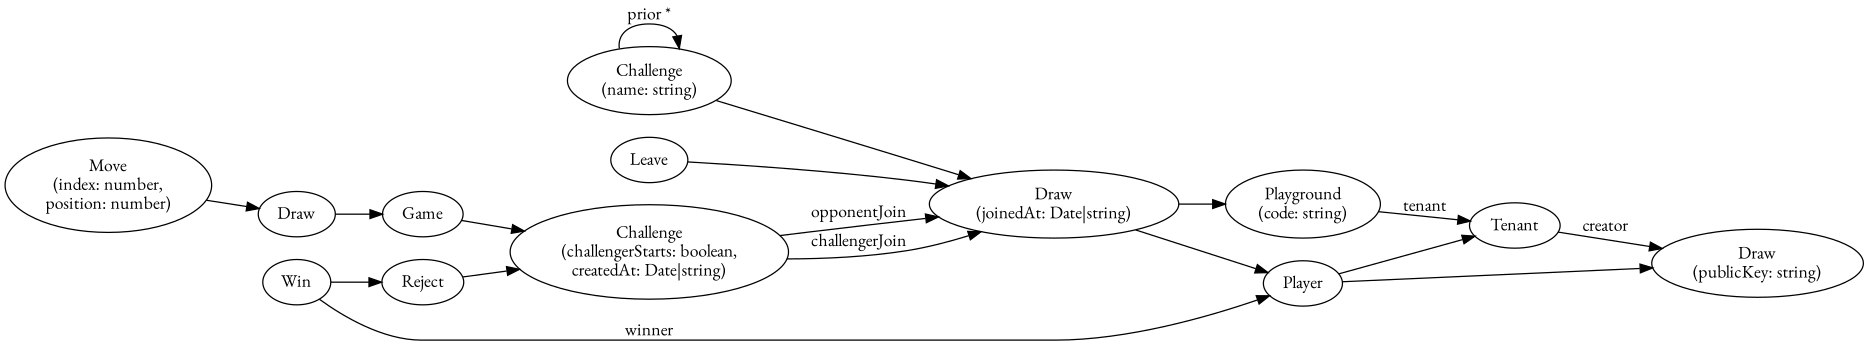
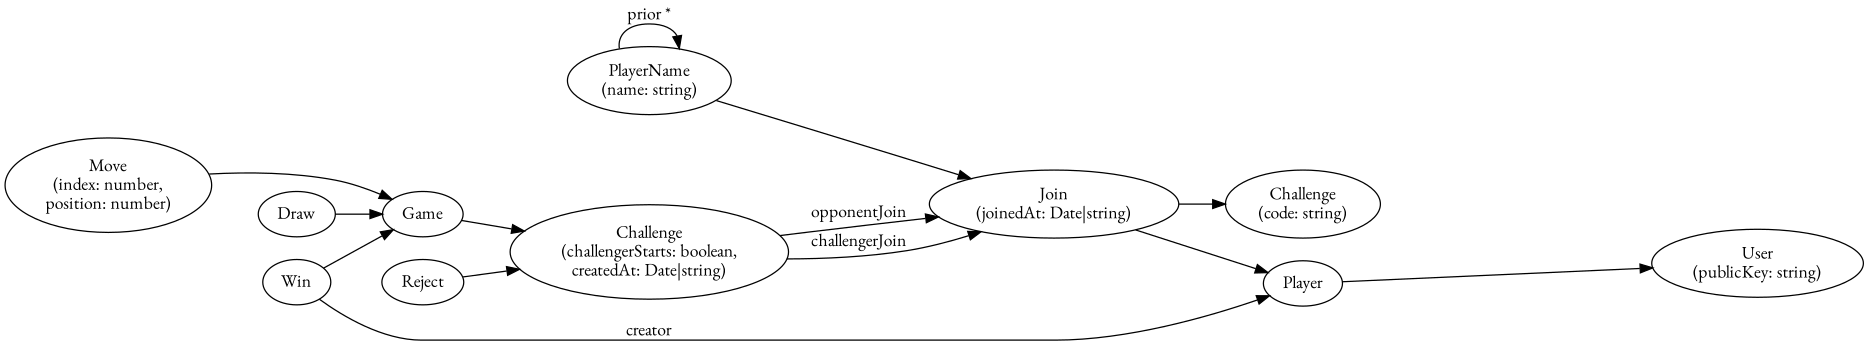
  digraph {
    fontname="EB Garamond"
    rankdir=LR
    node [fontname="EB Garamond"]
    edge [fontname="EB Garamond"]
-   n1 [label="Draw\n(publicKey: string)"]
-   Tenant
+   n1 [label="User\n(publicKey: string)"]
    Player
-   n4 [label="Challenge\n(name: string)"]
-   n5 [label="Draw\n(joinedAt: Date|string)"]
-   n6 [label="Playground\n(code: string)"]
-   Leave
+   n4 [label="PlayerName\n(name: string)"]
+   n5 [label="Join\n(joinedAt: Date|string)"]
+   n6 [label="Challenge\n(code: string)"]
    n8 [label="Challenge\n(challengerStarts: boolean,\ncreatedAt: Date|string)"]
    Game
    Reject
    n11 [label="Move\n(index: number,\nposition: number)"]
    Win
    Draw
-   Tenant -> n1 [label=creator]
    Player -> n1
-   Player -> Tenant
    n4 -> n4 [label="prior *"]
    n4 -> n5
    n5 -> Player
    n5 -> n6
-   n6 -> Tenant [label=tenant]
-   Leave -> n5
    n8 -> n5 [label=challengerJoin]
    n8 -> n5 [label=opponentJoin]
    Game -> n8
    Reject -> n8
-   n11 -> Draw
-   Win -> Player [label=winner]
-   Win -> Reject
+   n11 -> Game
+   Win -> Player [label=creator]
+   Win -> Game
    Draw -> Game
  }
